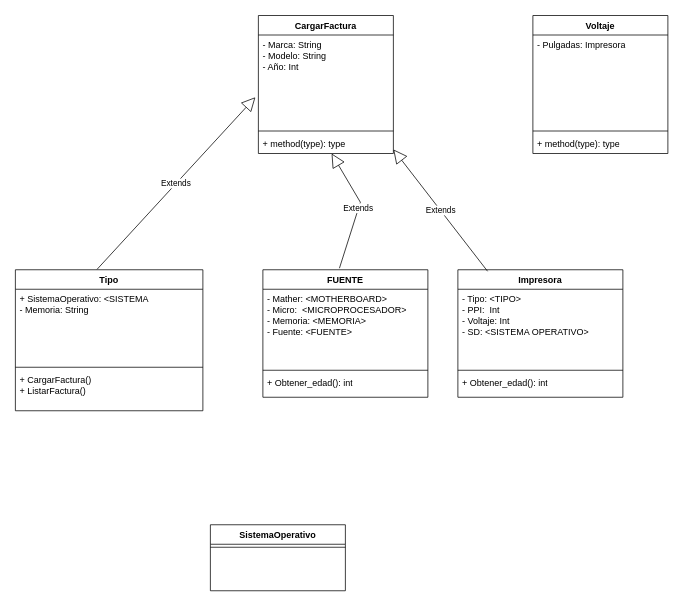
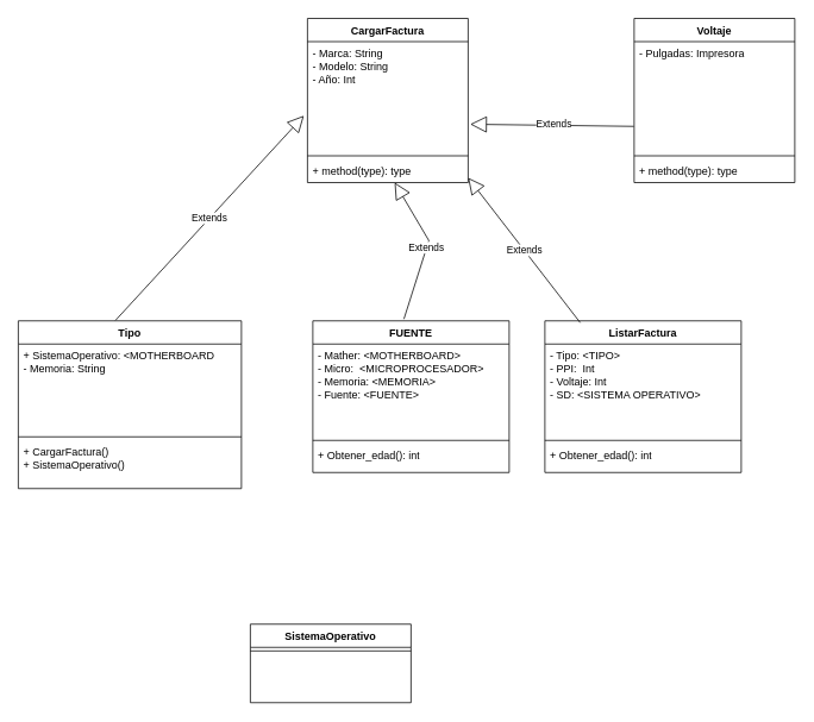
  <mxCell id="0" />
  <mxCell id="1" parent="0" />
  <mxCell id="2" value="CargarFactura" style="swimlane;fontStyle=1;align=center;verticalAlign=top;childLayout=stackLayout;horizontal=1;startSize=26;horizontalStack=0;resizeParent=1;resizeParentMax=0;resizeLast=0;collapsible=1;marginBottom=0;whiteSpace=wrap;html=1;" parent="1" vertex="1"><mxGeometry x="344" y="20" width="180" height="184" as="geometry" /></mxCell>
  <mxCell id="3" value="&lt;div&gt;&lt;span style=&quot;background-color: initial;&quot;&gt;- Marca: String&lt;/span&gt;&lt;/div&gt;&lt;div&gt;&lt;span style=&quot;background-color: initial;&quot;&gt;- Modelo: String&lt;/span&gt;&lt;/div&gt;&lt;div&gt;&lt;span style=&quot;background-color: initial;&quot;&gt;- Año: Int&lt;/span&gt;&lt;/div&gt;&lt;div&gt;&lt;div&gt;&lt;br&gt;&lt;/div&gt;&lt;/div&gt;" style="text;strokeColor=none;fillColor=none;align=left;verticalAlign=top;spacingLeft=4;spacingRight=4;overflow=hidden;rotatable=0;points=[[0,0.5],[1,0.5]];portConstraint=eastwest;whiteSpace=wrap;html=1;" parent="2" vertex="1"><mxGeometry y="26" width="180" height="124" as="geometry" /></mxCell>
  <mxCell id="4" value="Extends" style="endArrow=block;endSize=16;endFill=0;html=1;rounded=0;exitX=0.435;exitY=-0.002;exitDx=0;exitDy=0;exitPerimeter=0;" edge="1" parent="2" source="10"><mxGeometry width="160" relative="1" as="geometry"><mxPoint x="-144" y="91.5" as="sourcePoint" /><mxPoint x="-4" y="109" as="targetPoint" /><Array as="points"><mxPoint x="-4" y="109" /></Array></mxGeometry></mxCell>
  <mxCell id="5" value="" style="line;strokeWidth=1;fillColor=none;align=left;verticalAlign=middle;spacingTop=-1;spacingLeft=3;spacingRight=3;rotatable=0;labelPosition=right;points=[];portConstraint=eastwest;strokeColor=inherit;" parent="2" vertex="1"><mxGeometry y="150" width="180" height="8" as="geometry" /></mxCell>
  <mxCell id="6" value="+ method(type): type" style="text;strokeColor=none;fillColor=none;align=left;verticalAlign=top;spacingLeft=4;spacingRight=4;overflow=hidden;rotatable=0;points=[[0,0.5],[1,0.5]];portConstraint=eastwest;whiteSpace=wrap;html=1;" parent="2" vertex="1"><mxGeometry y="158" width="180" height="26" as="geometry" /></mxCell>
  <mxCell id="7" value="SistemaOperativo&lt;br&gt;&lt;div&gt;&lt;br&gt;&lt;/div&gt;" style="swimlane;fontStyle=1;align=center;verticalAlign=top;childLayout=stackLayout;horizontal=1;startSize=26;horizontalStack=0;resizeParent=1;resizeParentMax=0;resizeLast=0;collapsible=1;marginBottom=0;whiteSpace=wrap;html=1;" vertex="1" parent="1"><mxGeometry x="280" y="699" width="180" height="88" as="geometry" /></mxCell>
  <mxCell id="8" value="" style="line;strokeWidth=1;fillColor=none;align=left;verticalAlign=middle;spacingTop=-1;spacingLeft=3;spacingRight=3;rotatable=0;labelPosition=right;points=[];portConstraint=eastwest;strokeColor=inherit;" vertex="1" parent="7"><mxGeometry y="26" width="180" height="8" as="geometry" /></mxCell>
  <mxCell id="9" value="&lt;div&gt;&lt;br&gt;&lt;/div&gt;" style="text;strokeColor=none;fillColor=none;align=left;verticalAlign=top;spacingLeft=4;spacingRight=4;overflow=hidden;rotatable=0;points=[[0,0.5],[1,0.5]];portConstraint=eastwest;whiteSpace=wrap;html=1;" vertex="1" parent="7"><mxGeometry y="34" width="180" height="54" as="geometry" /></mxCell>
  <mxCell id="10" value="&lt;div&gt;Tipo&lt;/div&gt;" style="swimlane;fontStyle=1;align=center;verticalAlign=top;childLayout=stackLayout;horizontal=1;startSize=26;horizontalStack=0;resizeParent=1;resizeParentMax=0;resizeLast=0;collapsible=1;marginBottom=0;whiteSpace=wrap;html=1;" vertex="1" parent="1"><mxGeometry x="20" y="359" width="250" height="188" as="geometry" /></mxCell>
- <mxCell id="11" value="+ SistemaOperativo: &amp;lt;SISTEMA&amp;nbsp;&lt;div&gt;- Memoria: String&lt;/div&gt;" style="text;strokeColor=none;fillColor=none;align=left;verticalAlign=top;spacingLeft=4;spacingRight=4;overflow=hidden;rotatable=0;points=[[0,0.5],[1,0.5]];portConstraint=eastwest;whiteSpace=wrap;html=1;" vertex="1" parent="10"><mxGeometry y="26" width="250" height="100" as="geometry" /></mxCell>
+ <mxCell id="11" value="+ SistemaOperativo: &amp;lt;MOTHERBOARD&amp;nbsp;&lt;div&gt;- Memoria: String&lt;/div&gt;" style="text;strokeColor=none;fillColor=none;align=left;verticalAlign=top;spacingLeft=4;spacingRight=4;overflow=hidden;rotatable=0;points=[[0,0.5],[1,0.5]];portConstraint=eastwest;whiteSpace=wrap;html=1;" vertex="1" parent="10"><mxGeometry y="26" width="250" height="100" as="geometry" /></mxCell>
  <mxCell id="12" value="" style="line;strokeWidth=1;fillColor=none;align=left;verticalAlign=middle;spacingTop=-1;spacingLeft=3;spacingRight=3;rotatable=0;labelPosition=right;points=[];portConstraint=eastwest;strokeColor=inherit;" vertex="1" parent="10"><mxGeometry y="126" width="250" height="8" as="geometry" /></mxCell>
- <mxCell id="13" value="+ CargarFactura()&lt;div&gt;+ ListarFactura()&lt;br&gt;&lt;/div&gt;" style="text;strokeColor=none;fillColor=none;align=left;verticalAlign=top;spacingLeft=4;spacingRight=4;overflow=hidden;rotatable=0;points=[[0,0.5],[1,0.5]];portConstraint=eastwest;whiteSpace=wrap;html=1;" vertex="1" parent="10"><mxGeometry y="134" width="250" height="54" as="geometry" /></mxCell>
+ <mxCell id="13" value="+ CargarFactura()&lt;div&gt;+ SistemaOperativo()&lt;br&gt;&lt;/div&gt;" style="text;strokeColor=none;fillColor=none;align=left;verticalAlign=top;spacingLeft=4;spacingRight=4;overflow=hidden;rotatable=0;points=[[0,0.5],[1,0.5]];portConstraint=eastwest;whiteSpace=wrap;html=1;" vertex="1" parent="10"><mxGeometry y="134" width="250" height="54" as="geometry" /></mxCell>
  <mxCell id="14" value="FUENTE" style="swimlane;fontStyle=1;align=center;verticalAlign=top;childLayout=stackLayout;horizontal=1;startSize=26;horizontalStack=0;resizeParent=1;resizeParentMax=0;resizeLast=0;collapsible=1;marginBottom=0;whiteSpace=wrap;html=1;" vertex="1" parent="1"><mxGeometry x="350" y="359" width="220" height="170" as="geometry" /></mxCell>
  <mxCell id="15" value="- Mather: &amp;lt;MOTHERBOARD&amp;gt;&lt;div&gt;- Micro:&amp;nbsp; &amp;lt;MICROPROCESADOR&amp;gt;&lt;/div&gt;&lt;div&gt;- Memoria: &amp;lt;MEMORIA&amp;gt;&lt;br&gt;&lt;/div&gt;&lt;div&gt;- Fuente&lt;span style=&quot;background-color: initial;&quot;&gt;: &amp;lt;FUENTE&amp;gt;&lt;/span&gt;&lt;/div&gt;" style="text;strokeColor=none;fillColor=none;align=left;verticalAlign=top;spacingLeft=4;spacingRight=4;overflow=hidden;rotatable=0;points=[[0,0.5],[1,0.5]];portConstraint=eastwest;whiteSpace=wrap;html=1;" vertex="1" parent="14"><mxGeometry y="26" width="220" height="104" as="geometry" /></mxCell>
  <mxCell id="16" value="" style="line;strokeWidth=1;fillColor=none;align=left;verticalAlign=middle;spacingTop=-1;spacingLeft=3;spacingRight=3;rotatable=0;labelPosition=right;points=[];portConstraint=eastwest;strokeColor=inherit;" vertex="1" parent="14"><mxGeometry y="130" width="220" height="8" as="geometry" /></mxCell>
  <mxCell id="17" value="+ Obtener_edad(): int" style="text;strokeColor=none;fillColor=none;align=left;verticalAlign=top;spacingLeft=4;spacingRight=4;overflow=hidden;rotatable=0;points=[[0,0.5],[1,0.5]];portConstraint=eastwest;whiteSpace=wrap;html=1;" vertex="1" parent="14"><mxGeometry y="138" width="220" height="32" as="geometry" /></mxCell>
- <mxCell id="18" value="Impresora" style="swimlane;fontStyle=1;align=center;verticalAlign=top;childLayout=stackLayout;horizontal=1;startSize=26;horizontalStack=0;resizeParent=1;resizeParentMax=0;resizeLast=0;collapsible=1;marginBottom=0;whiteSpace=wrap;html=1;" vertex="1" parent="1"><mxGeometry x="610" y="359" width="220" height="170" as="geometry" /></mxCell>
+ <mxCell id="18" value="ListarFactura" style="swimlane;fontStyle=1;align=center;verticalAlign=top;childLayout=stackLayout;horizontal=1;startSize=26;horizontalStack=0;resizeParent=1;resizeParentMax=0;resizeLast=0;collapsible=1;marginBottom=0;whiteSpace=wrap;html=1;" vertex="1" parent="1"><mxGeometry x="610" y="359" width="220" height="170" as="geometry" /></mxCell>
  <mxCell id="19" value="- Tipo: &amp;lt;TIPO&amp;gt;&lt;div&gt;- PPI:&amp;nbsp; Int&lt;/div&gt;&lt;div&gt;- Voltaje: Int&lt;br&gt;&lt;/div&gt;&lt;div&gt;- SD&lt;span style=&quot;background-color: initial;&quot;&gt;: &amp;lt;SISTEMA OPERATIVO&amp;gt;&lt;/span&gt;&lt;/div&gt;" style="text;strokeColor=none;fillColor=none;align=left;verticalAlign=top;spacingLeft=4;spacingRight=4;overflow=hidden;rotatable=0;points=[[0,0.5],[1,0.5]];portConstraint=eastwest;whiteSpace=wrap;html=1;" vertex="1" parent="18"><mxGeometry y="26" width="220" height="104" as="geometry" /></mxCell>
  <mxCell id="20" value="" style="line;strokeWidth=1;fillColor=none;align=left;verticalAlign=middle;spacingTop=-1;spacingLeft=3;spacingRight=3;rotatable=0;labelPosition=right;points=[];portConstraint=eastwest;strokeColor=inherit;" vertex="1" parent="18"><mxGeometry y="130" width="220" height="8" as="geometry" /></mxCell>
  <mxCell id="21" value="+ Obtener_edad(): int" style="text;strokeColor=none;fillColor=none;align=left;verticalAlign=top;spacingLeft=4;spacingRight=4;overflow=hidden;rotatable=0;points=[[0,0.5],[1,0.5]];portConstraint=eastwest;whiteSpace=wrap;html=1;" vertex="1" parent="18"><mxGeometry y="138" width="220" height="32" as="geometry" /></mxCell>
  <mxCell id="22" value="Voltaje" style="swimlane;fontStyle=1;align=center;verticalAlign=top;childLayout=stackLayout;horizontal=1;startSize=26;horizontalStack=0;resizeParent=1;resizeParentMax=0;resizeLast=0;collapsible=1;marginBottom=0;whiteSpace=wrap;html=1;" vertex="1" parent="1"><mxGeometry x="710" y="20" width="180" height="184" as="geometry" /></mxCell>
  <mxCell id="23" value="&lt;div&gt;&lt;span style=&quot;background-color: initial;&quot;&gt;- Pulgadas: Impresora&lt;/span&gt;&lt;/div&gt;&lt;div&gt;&lt;div&gt;&lt;br&gt;&lt;/div&gt;&lt;/div&gt;" style="text;strokeColor=none;fillColor=none;align=left;verticalAlign=top;spacingLeft=4;spacingRight=4;overflow=hidden;rotatable=0;points=[[0,0.5],[1,0.5]];portConstraint=eastwest;whiteSpace=wrap;html=1;" vertex="1" parent="22"><mxGeometry y="26" width="180" height="124" as="geometry" /></mxCell>
  <mxCell id="24" value="" style="line;strokeWidth=1;fillColor=none;align=left;verticalAlign=middle;spacingTop=-1;spacingLeft=3;spacingRight=3;rotatable=0;labelPosition=right;points=[];portConstraint=eastwest;strokeColor=inherit;" vertex="1" parent="22"><mxGeometry y="150" width="180" height="8" as="geometry" /></mxCell>
  <mxCell id="25" value="+ method(type): type" style="text;strokeColor=none;fillColor=none;align=left;verticalAlign=top;spacingLeft=4;spacingRight=4;overflow=hidden;rotatable=0;points=[[0,0.5],[1,0.5]];portConstraint=eastwest;whiteSpace=wrap;html=1;" vertex="1" parent="22"><mxGeometry y="158" width="180" height="26" as="geometry" /></mxCell>
  <mxCell id="26" value="Extends" style="endArrow=block;endSize=16;endFill=0;html=1;rounded=0;exitX=0.464;exitY=-0.012;exitDx=0;exitDy=0;exitPerimeter=0;" edge="1" parent="1" source="14" target="6"><mxGeometry width="160" relative="1" as="geometry"><mxPoint x="430" y="269" as="sourcePoint" /><mxPoint x="590" y="269" as="targetPoint" /><Array as="points"><mxPoint x="480" y="269" /></Array></mxGeometry></mxCell>
  <mxCell id="27" value="Extends" style="endArrow=block;endSize=16;endFill=0;html=1;rounded=0;entryX=1;entryY=0.792;entryDx=0;entryDy=0;entryPerimeter=0;exitX=0.18;exitY=0.012;exitDx=0;exitDy=0;exitPerimeter=0;" edge="1" parent="1" source="18" target="6"><mxGeometry width="160" relative="1" as="geometry"><mxPoint x="580" y="279" as="sourcePoint" /><mxPoint x="740" y="279" as="targetPoint" /><mxPoint as="offset" /></mxGeometry></mxCell>
+ <mxCell id="28" value="Extends" style="endArrow=block;endSize=16;endFill=0;html=1;rounded=0;entryX=1.013;entryY=0.747;entryDx=0;entryDy=0;entryPerimeter=0;exitX=-0.002;exitY=0.766;exitDx=0;exitDy=0;exitPerimeter=0;" edge="1" parent="1" source="23" target="3"><mxGeometry x="-0.022" y="-1" width="160" relative="1" as="geometry"><mxPoint x="550" y="139" as="sourcePoint" /><mxPoint x="710" y="139" as="targetPoint" /><mxPoint as="offset" /></mxGeometry></mxCell>
